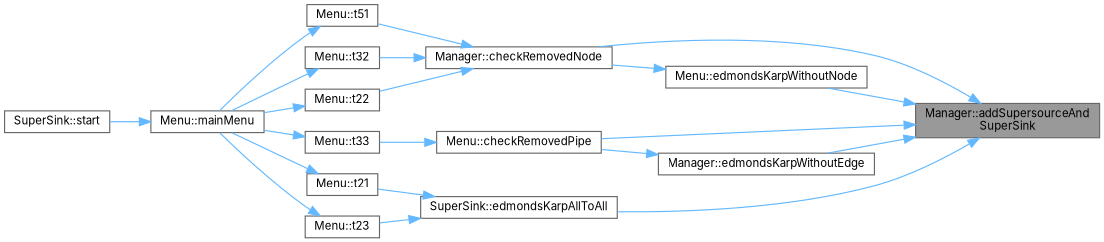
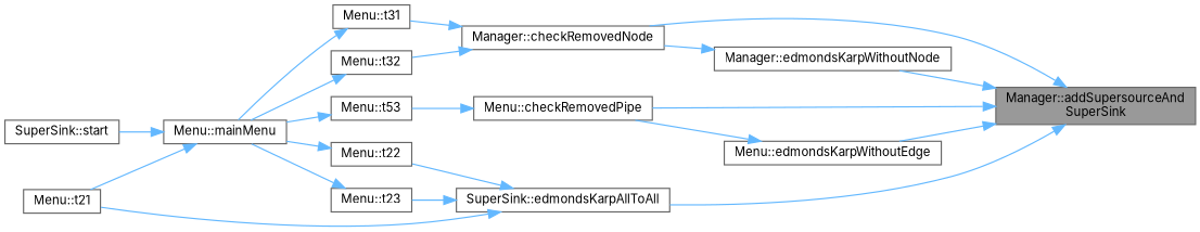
  digraph {
    fontname=Inter
    rankdir=RL
    node [color=grey40 fillcolor=white fontname=Inter fontsize=10 shape=box style=filled]
    edge [color=steelblue1 dir=back fontname=Inter fontsize=10 labelfontname=Helvetica labelfontsize=10 style=solid]
    n1 [color=gray40 fillcolor=grey60 fontcolor=black height=0.2 label="Manager::addSupersourceAnd\lSuperSink" width=0.4]
    n2 [height=0.2 label="Manager::checkRemovedNode" width=0.4]
    n3 [height=0.2 label="Menu::checkRemovedPipe" width=0.4]
    n4 [height=0.2 label="SuperSink::edmondsKarpAllToAll" width=0.4]
-   n5 [height=0.2 label="Manager::edmondsKarpWithoutEdge" width=0.4]
-   n6 [height=0.2 label="Menu::edmondsKarpWithoutNode" width=0.4]
-   n7 [height=0.2 label="Menu::t51" width=0.4]
+   n5 [height=0.2 label="Menu::edmondsKarpWithoutEdge" width=0.4]
+   n6 [height=0.2 label="Manager::edmondsKarpWithoutNode" width=0.4]
+   n7 [height=0.2 label="Menu::t31" width=0.4]
    n8 [height=0.2 label="Menu::t32" width=0.4]
-   n9 [height=0.2 label="Menu::t33" width=0.4]
+   n9 [height=0.2 label="Menu::t53" width=0.4]
    n10 [height=0.2 label="Menu::t21" width=0.4]
    n11 [height=0.2 label="Menu::t22" width=0.4]
    n12 [height=0.2 label="Menu::t23" width=0.4]
    n13 [height=0.2 label="Menu::mainMenu" width=0.4]
    n14 [height=0.2 label="SuperSink::start" width=0.4]
    n1 -> n2
    n1 -> n3
    n1 -> n4
    n1 -> n5
    n1 -> n6
    n2 -> n7
    n2 -> n8
    n3 -> n9
    n4 -> n10
-   n2 -> n11
+   n4 -> n11
    n4 -> n12
    n5 -> n3
    n6 -> n2
    n7 -> n13
    n8 -> n13
    n9 -> n13
-   n10 -> n13
+   n13 -> n10
    n11 -> n13
    n12 -> n13
    n13 -> n14
  }
